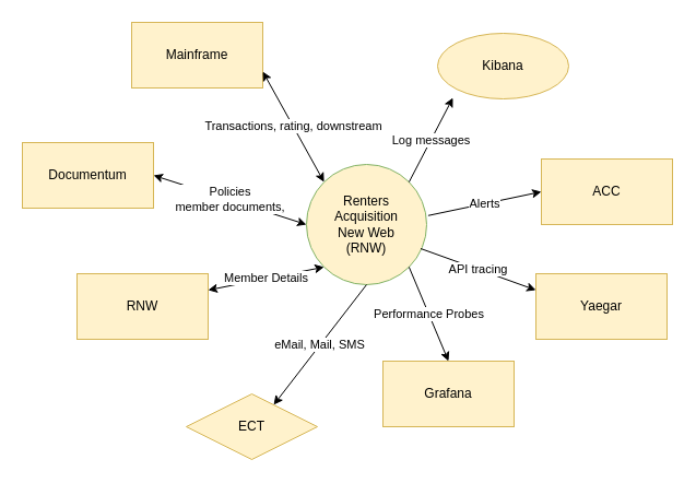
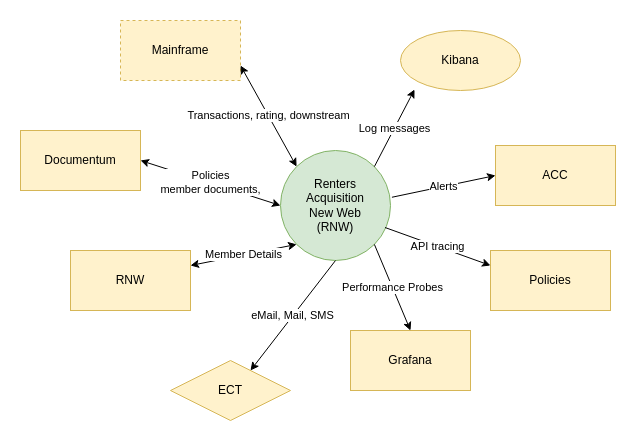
  <mxCell id="0" />
  <mxCell id="1" parent="0" />
- <mxCell id="2" value="Renters&lt;br&gt;Acquisition&lt;br&gt;New Web&lt;br&gt;(RNW)" style="ellipse;whiteSpace=wrap;html=1;aspect=fixed;fillColor=#fff2cc;strokeColor=#82b366;" vertex="1" parent="1"><mxGeometry x="280" y="150" width="110" height="110" as="geometry" /></mxCell>
- <mxCell id="3" value="Mainframe" style="whiteSpace=wrap;html=1;fillColor=#fff2cc;strokeColor=#d6b656;fontFamily=Helvetica;" vertex="1" parent="1"><mxGeometry x="120" y="20" width="120" height="60" as="geometry" /></mxCell>
+ <mxCell id="2" value="Renters&lt;br&gt;Acquisition&lt;br&gt;New Web&lt;br&gt;(RNW)" style="ellipse;whiteSpace=wrap;html=1;aspect=fixed;fillColor=#d5e8d4;strokeColor=#82b366;" vertex="1" parent="1"><mxGeometry x="280" y="150" width="110" height="110" as="geometry" /></mxCell>
+ <mxCell id="3" value="Mainframe" style="whiteSpace=wrap;html=1;fillColor=#fff2cc;strokeColor=#d6b656;fontFamily=Helvetica;dashed=1;" vertex="1" parent="1"><mxGeometry x="120" y="20" width="120" height="60" as="geometry" /></mxCell>
  <mxCell id="4" value="Documentum" style="whiteSpace=wrap;html=1;fillColor=#fff2cc;strokeColor=#d6b656;" vertex="1" parent="1"><mxGeometry x="20" y="130" width="120" height="60" as="geometry" /></mxCell>
  <mxCell id="5" value="RNW" style="whiteSpace=wrap;html=1;fillColor=#fff2cc;strokeColor=#d6b656;" vertex="1" parent="1"><mxGeometry x="70" y="250" width="120" height="60" as="geometry" /></mxCell>
  <mxCell id="6" value="ECT" style="rhombus;whiteSpace=wrap;html=1;fillColor=#fff2cc;strokeColor=#d6b656;" vertex="1" parent="1"><mxGeometry x="170" y="360" width="120" height="60" as="geometry" /></mxCell>
  <mxCell id="7" value="Grafana" style="whiteSpace=wrap;html=1;fillColor=#fff2cc;strokeColor=#d6b656;" vertex="1" parent="1"><mxGeometry x="350" y="330" width="120" height="60" as="geometry" /></mxCell>
- <mxCell id="8" value="Yaegar" style="whiteSpace=wrap;html=1;fillColor=#fff2cc;strokeColor=#d6b656;" vertex="1" parent="1"><mxGeometry x="490" y="250" width="120" height="60" as="geometry" /></mxCell>
+ <mxCell id="8" value="Policies" style="whiteSpace=wrap;html=1;fillColor=#fff2cc;strokeColor=#d6b656;" vertex="1" parent="1"><mxGeometry x="490" y="250" width="120" height="60" as="geometry" /></mxCell>
  <mxCell id="9" value="ACC" style="whiteSpace=wrap;html=1;fillColor=#fff2cc;strokeColor=#d6b656;" vertex="1" parent="1"><mxGeometry x="495" y="145" width="120" height="60" as="geometry" /></mxCell>
  <mxCell id="10" value="Alerts" style="endArrow=classic;html=1;entryX=0;entryY=0.5;entryDx=0;entryDy=0;exitX=1.013;exitY=0.425;exitDx=0;exitDy=0;exitPerimeter=0;" edge="1" parent="1" source="2" target="9"><mxGeometry width="50" height="50" relative="1" as="geometry"><mxPoint x="360" y="200" as="sourcePoint" /><mxPoint x="410" y="150" as="targetPoint" /></mxGeometry></mxCell>
  <mxCell id="11" value="API tracing" style="endArrow=classic;html=1;entryX=0;entryY=0.25;entryDx=0;entryDy=0;exitX=0.95;exitY=0.7;exitDx=0;exitDy=0;exitPerimeter=0;" edge="1" parent="1" source="2" target="8"><mxGeometry width="50" height="50" relative="1" as="geometry"><mxPoint x="371.04" y="194" as="sourcePoint" /><mxPoint x="520" y="180" as="targetPoint" /></mxGeometry></mxCell>
  <mxCell id="12" value="Performance Probes" style="endArrow=classic;html=1;entryX=0.5;entryY=0;entryDx=0;entryDy=0;exitX=1;exitY=1;exitDx=0;exitDy=0;" edge="1" parent="1" source="2" target="7"><mxGeometry width="50" height="50" relative="1" as="geometry"><mxPoint x="366" y="216" as="sourcePoint" /><mxPoint x="500" y="275" as="targetPoint" /></mxGeometry></mxCell>
  <mxCell id="13" value="eMail, Mail, SMS" style="endArrow=classic;html=1;entryX=0.75;entryY=0;entryDx=0;entryDy=0;exitX=0.5;exitY=1;exitDx=0;exitDy=0;" edge="1" parent="1" source="2" target="6"><mxGeometry width="50" height="50" relative="1" as="geometry"><mxPoint x="376" y="226" as="sourcePoint" /><mxPoint x="510" y="285" as="targetPoint" /></mxGeometry></mxCell>
  <mxCell id="14" value="Member Details" style="endArrow=classic;html=1;entryX=1;entryY=0.25;entryDx=0;entryDy=0;exitX=0;exitY=1;exitDx=0;exitDy=0;startArrow=classic;startFill=1;" edge="1" parent="1" source="2" target="5"><mxGeometry width="50" height="50" relative="1" as="geometry"><mxPoint x="386" y="236" as="sourcePoint" /><mxPoint x="520" y="295" as="targetPoint" /></mxGeometry></mxCell>
  <mxCell id="15" value="Policies&lt;br&gt;member documents," style="endArrow=classic;html=1;entryX=1;entryY=0.5;entryDx=0;entryDy=0;exitX=0;exitY=0.5;exitDx=0;exitDy=0;startArrow=classic;startFill=1;" edge="1" parent="1" source="2" target="4"><mxGeometry width="50" height="50" relative="1" as="geometry"><mxPoint x="396" y="246" as="sourcePoint" /><mxPoint x="530" y="305" as="targetPoint" /></mxGeometry></mxCell>
  <mxCell id="16" value="Transactions, rating, downstream" style="endArrow=classic;html=1;entryX=1;entryY=0.75;entryDx=0;entryDy=0;exitX=0;exitY=0;exitDx=0;exitDy=0;startArrow=classic;startFill=1;" edge="1" parent="1" source="2" target="3"><mxGeometry width="50" height="50" relative="1" as="geometry"><mxPoint x="406" y="256" as="sourcePoint" /><mxPoint x="540" y="315" as="targetPoint" /></mxGeometry></mxCell>
  <mxCell id="17" value="Kibana" style="ellipse;whiteSpace=wrap;html=1;fillColor=#fff2cc;strokeColor=#d6b656;" vertex="1" parent="1"><mxGeometry x="400" y="30" width="120" height="60" as="geometry" /></mxCell>
  <mxCell id="18" value="Log messages" style="endArrow=classic;html=1;entryX=0.117;entryY=0.983;entryDx=0;entryDy=0;exitX=1;exitY=0;exitDx=0;exitDy=0;entryPerimeter=0;" edge="1" parent="1" source="2" target="17"><mxGeometry width="50" height="50" relative="1" as="geometry"><mxPoint x="371.04" y="194" as="sourcePoint" /><mxPoint x="520" y="180" as="targetPoint" /></mxGeometry></mxCell>
